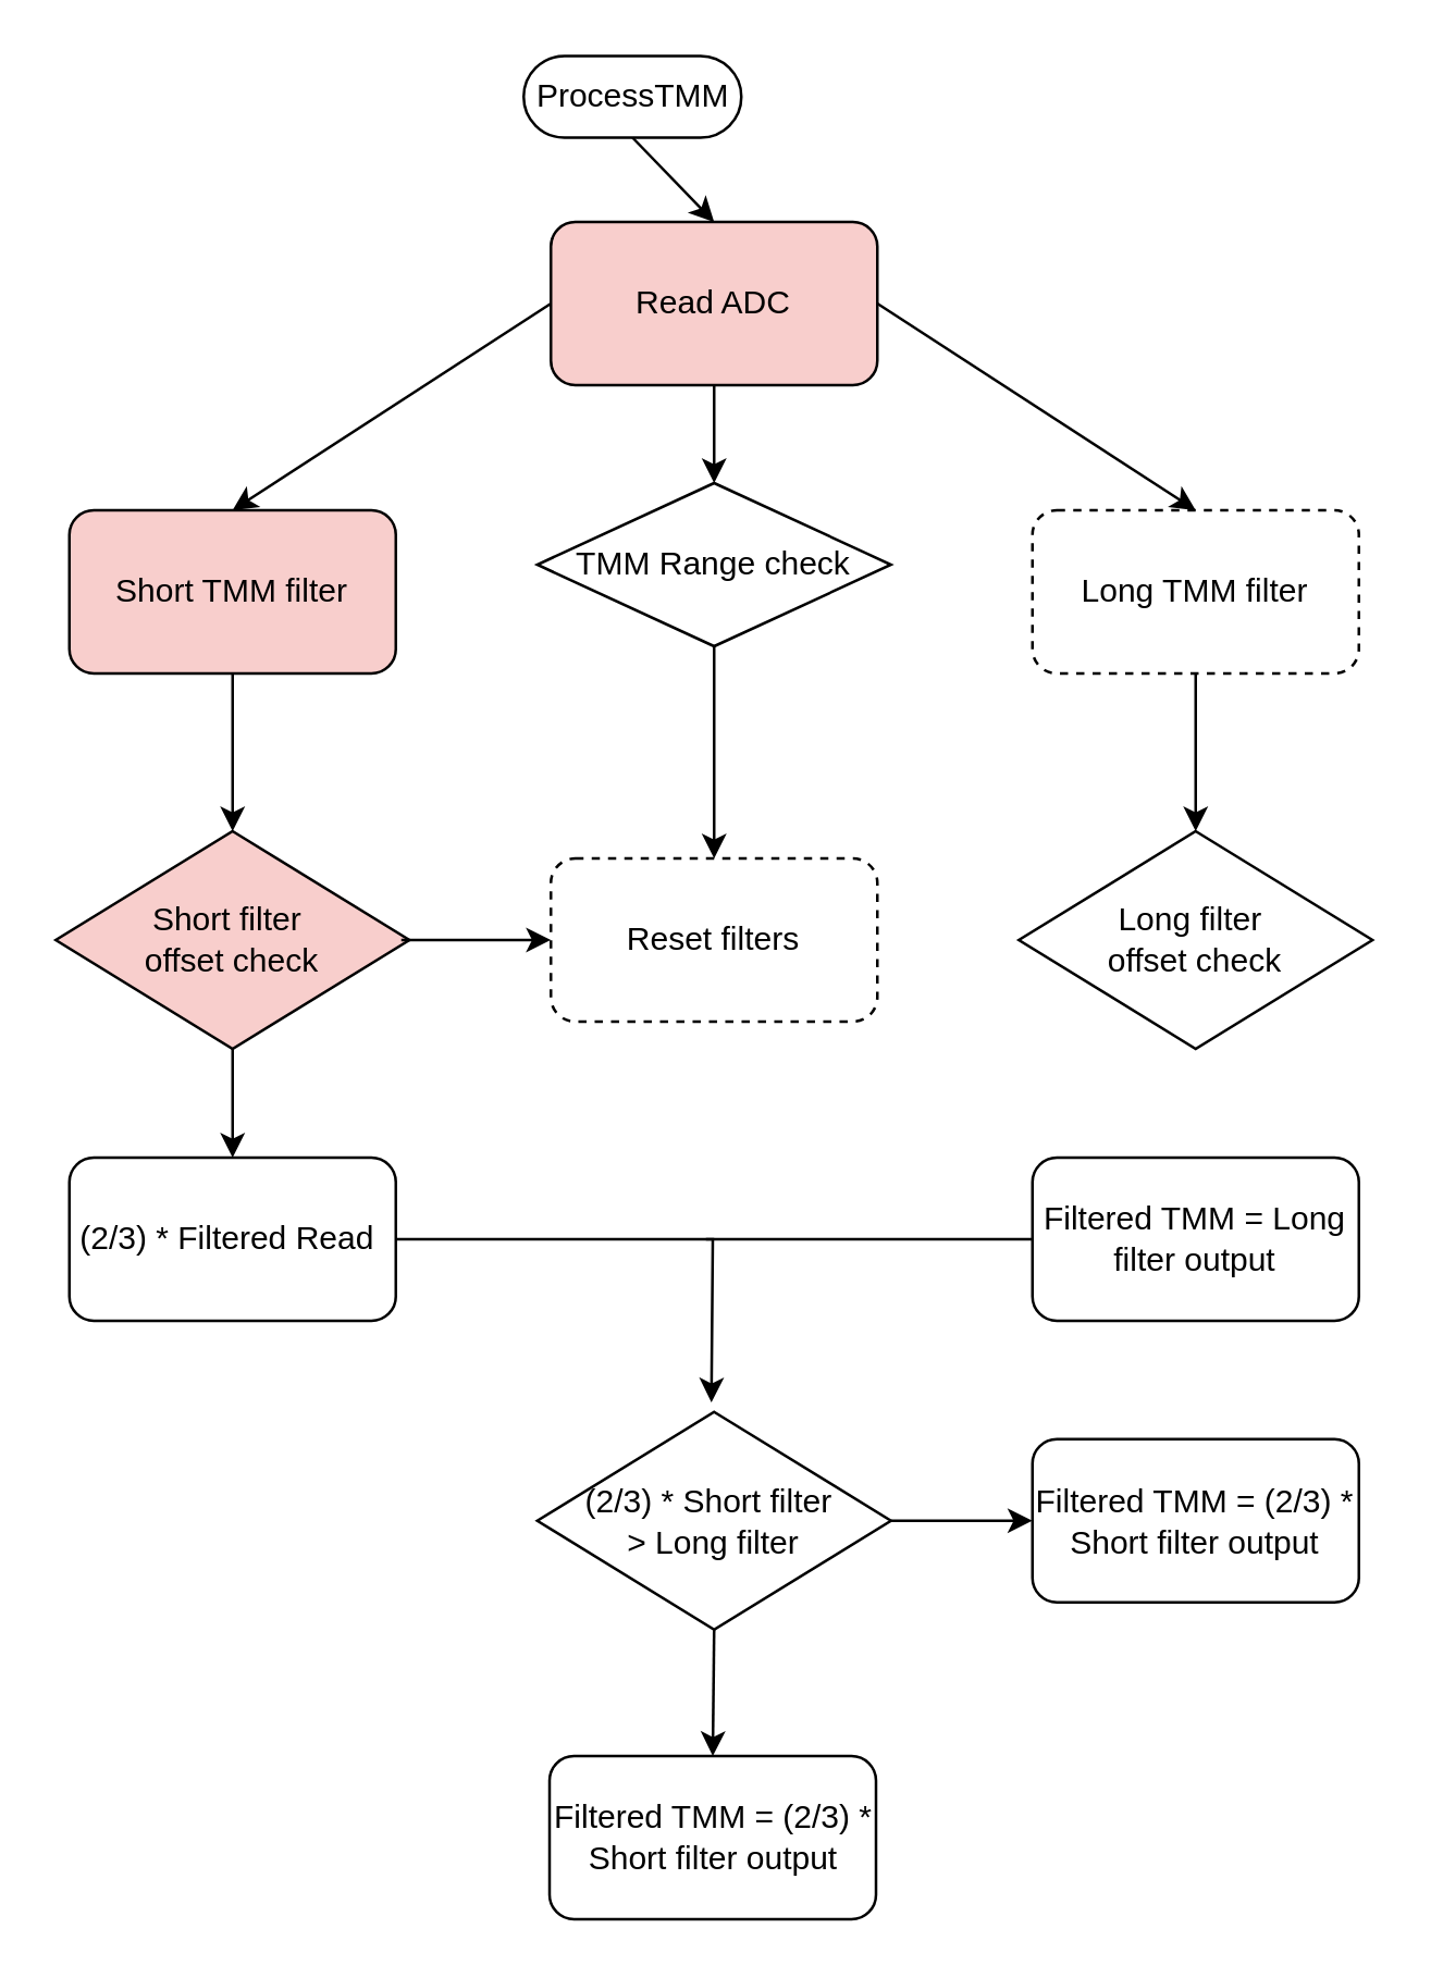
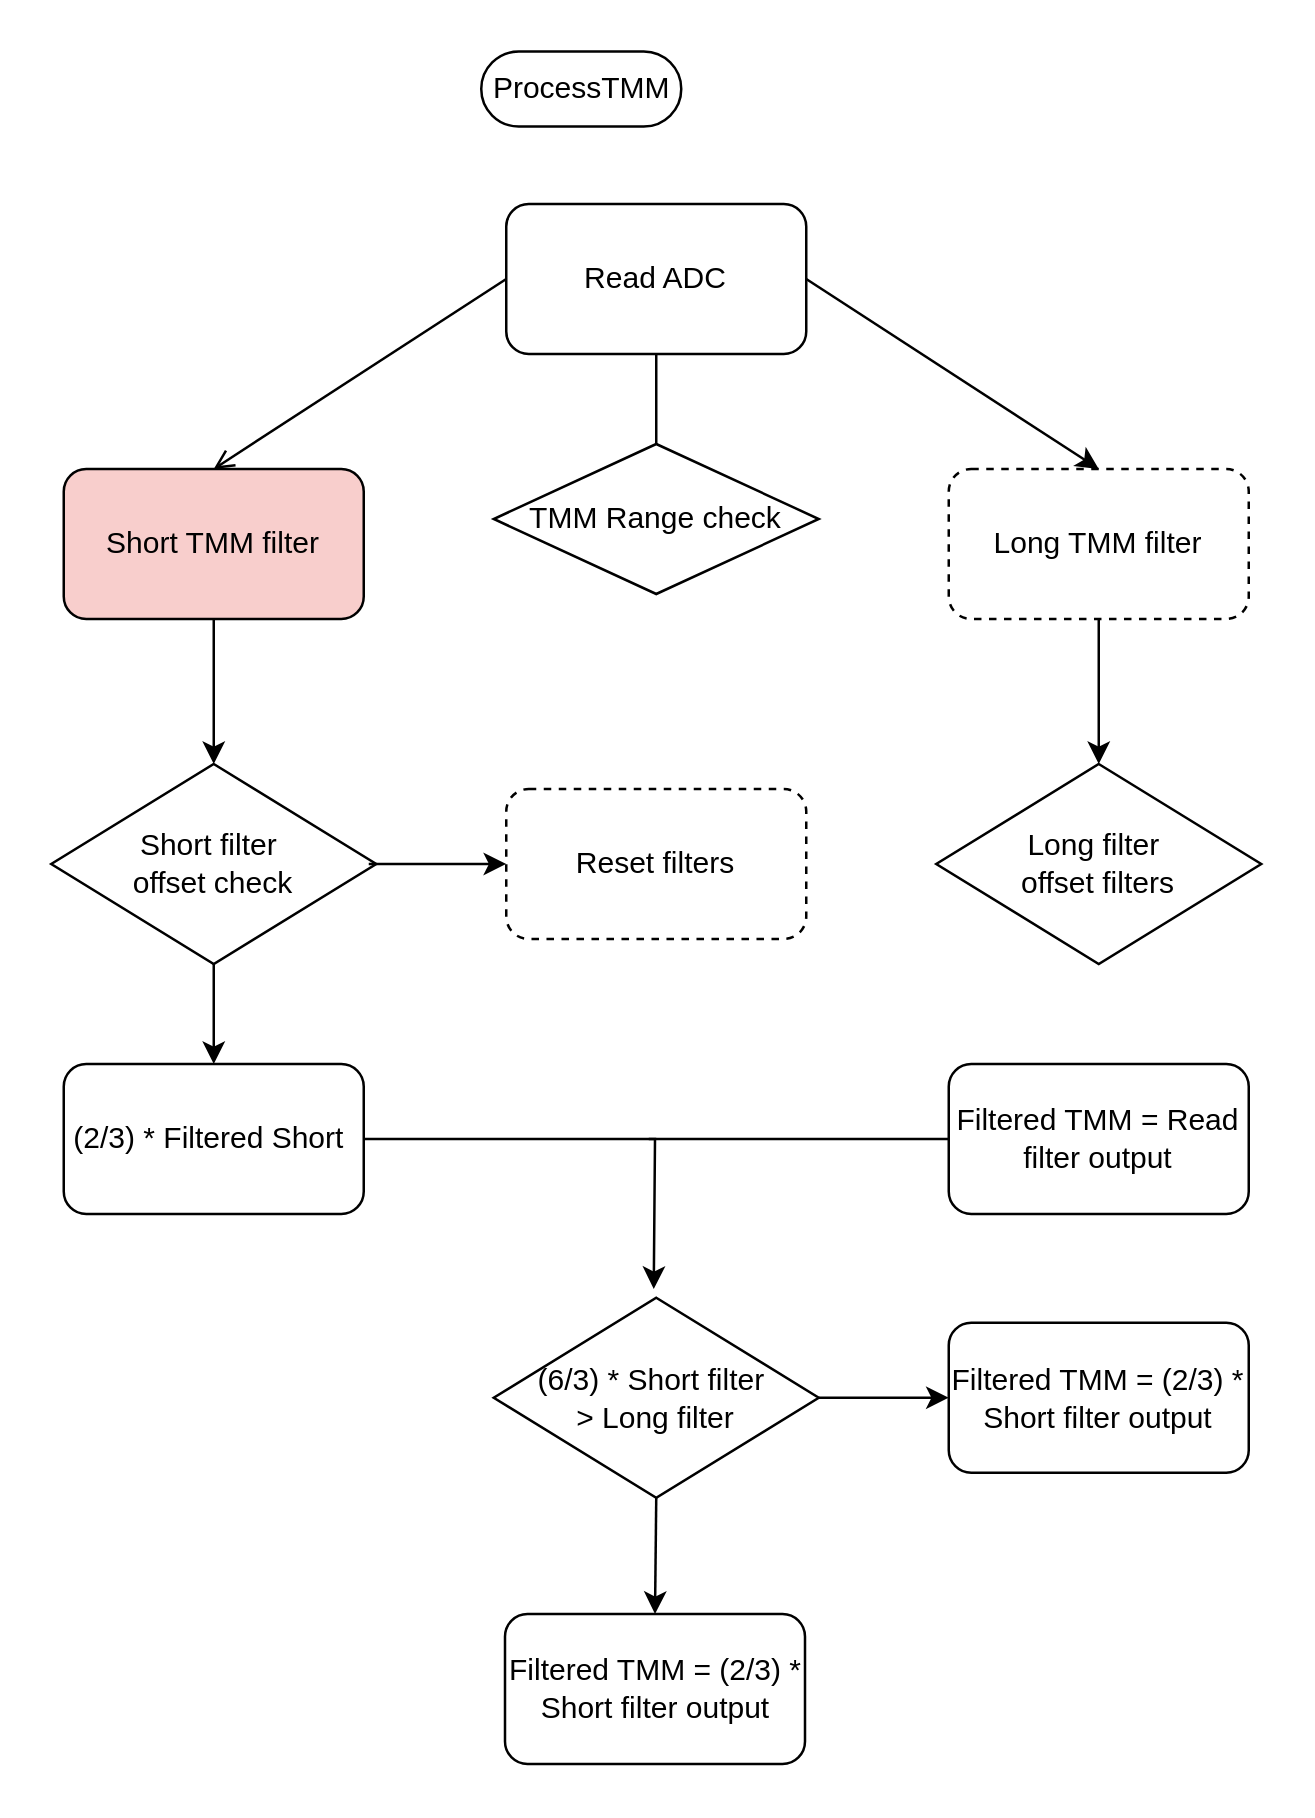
  <mxCell id="0" />
  <mxCell id="1" parent="0" />
  <mxCell id="2" value="ProcessTMM" parent="1" vertex="1" style="html=1;dashed=0;whitespace=wrap;shape=mxgraph.dfd.start"><mxGeometry x="192" y="20" as="geometry" width="80" height="30" /></mxCell>
- <mxCell id="3" value="Read ADC" parent="1" vertex="1" style="rounded=1;whiteSpace=wrap;html=1;fillColor=#f8cecc;"><mxGeometry as="geometry" y="81" x="202" width="120" height="60" /></mxCell>
+ <mxCell id="3" value="Read ADC" parent="1" vertex="1" style="rounded=1;whiteSpace=wrap;html=1;"><mxGeometry as="geometry" y="81" x="202" width="120" height="60" /></mxCell>
  <mxCell id="4" value="Short TMM filter" parent="1" vertex="1" style="rounded=1;whiteSpace=wrap;html=1;fillColor=#f8cecc;"><mxGeometry as="geometry" y="187" x="25" width="120" height="60" /></mxCell>
  <mxCell id="5" value="Long TMM filter" parent="1" vertex="1" style="rounded=1;whiteSpace=wrap;html=1;dashed=1;"><mxGeometry as="geometry" y="187" x="379" width="120" height="60" /></mxCell>
  <mxCell id="6" value="TMM Range check" parent="1" vertex="1" style="rhombus;whiteSpace=wrap;html=1;"><mxGeometry x="197" y="177" as="geometry" width="130" height="60" /></mxCell>
- <mxCell id="7" value="" parent="1" style="endArrow=classic;html=1;exitX=0.5;exitY=1;exitDx=0;exitDy=0;entryX=0.5;entryY=0;entryDx=0;entryDy=0;" target="6" source="3" edge="1"><mxGeometry as="geometry" width="50" height="50" relative="1"><mxPoint as="sourcePoint" y="325" x="29" /><mxPoint as="targetPoint" y="275" x="79" /></mxGeometry></mxCell>
+ <mxCell id="7" value="" parent="1" style="endArrow=none;html=1;exitX=0.5;exitY=1;exitDx=0;exitDy=0;entryX=0.5;entryY=0;entryDx=0;entryDy=0;" target="6" source="3" edge="1"><mxGeometry as="geometry" width="50" height="50" relative="1"><mxPoint as="sourcePoint" y="325" x="29" /><mxPoint as="targetPoint" y="275" x="79" /></mxGeometry></mxCell>
  <mxCell id="8" value="" parent="1" style="endArrow=classic;html=1;entryX=0.5;entryY=0;entryDx=0;entryDy=0;" target="5" edge="1"><mxGeometry as="geometry" width="50" height="50" relative="1"><mxPoint as="sourcePoint" y="111" x="322" /><mxPoint as="targetPoint" y="61" x="372" /></mxGeometry></mxCell>
- <mxCell id="9" value="" parent="1" style="endArrow=classic;html=1;exitX=0;exitY=0.5;exitDx=0;exitDy=0;entryX=0.5;entryY=0;entryDx=0;entryDy=0;" target="4" source="3" edge="1"><mxGeometry as="geometry" width="50" height="50" relative="1"><mxPoint as="sourcePoint" y="325" x="29" /><mxPoint as="targetPoint" y="275" x="79" /></mxGeometry></mxCell>
- <mxCell id="10" value="" parent="1" style="endArrow=classic;html=1;exitX=0.5;exitY=1;exitDx=0;exitDy=0;entryX=0.5;entryY=0;entryDx=0;entryDy=0;" target="11" source="6" edge="1"><mxGeometry as="geometry" width="50" height="50" relative="1"><mxPoint as="sourcePoint" y="325" x="29" /><mxPoint as="targetPoint" y="305" x="262" /></mxGeometry></mxCell>
+ <mxCell id="9" value="" parent="1" style="endArrow=open;html=1;exitX=0;exitY=0.5;exitDx=0;exitDy=0;entryX=0.5;entryY=0;entryDx=0;entryDy=0;" target="4" source="3" edge="1"><mxGeometry as="geometry" width="50" height="50" relative="1"><mxPoint as="sourcePoint" y="325" x="29" /><mxPoint as="targetPoint" y="275" x="79" /></mxGeometry></mxCell>
  <mxCell id="11" value="Reset filters" parent="1" vertex="1" style="rounded=1;whiteSpace=wrap;html=1;dashed=1;"><mxGeometry as="geometry" y="315" x="202" width="120" height="60" /></mxCell>
  <mxCell id="12" value="" parent="1" style="endArrow=classic;html=1;exitX=0.5;exitY=1;exitDx=0;exitDy=0;entryX=0.5;entryY=0;entryDx=0;entryDy=0;" source="4" edge="1"><mxGeometry as="geometry" width="50" height="50" relative="1"><mxPoint as="sourcePoint" y="435" x="-101" /><mxPoint as="targetPoint" y="305" x="85" /></mxGeometry></mxCell>
  <mxCell id="13" value="" parent="1" style="endArrow=classic;html=1;exitX=0.5;exitY=1;exitDx=0;exitDy=0;entryX=0.5;entryY=0;entryDx=0;entryDy=0;" source="5" edge="1"><mxGeometry as="geometry" width="50" height="50" relative="1"><mxPoint as="sourcePoint" y="435" x="-101" /><mxPoint as="targetPoint" y="305" x="439" /></mxGeometry></mxCell>
  <mxCell id="14" parent="1" style="edgeStyle=orthogonalEdgeStyle;rounded=0;orthogonalLoop=1;jettySize=auto;html=1;exitX=0.5;exitY=1;exitDx=0;exitDy=0;entryX=0.5;entryY=0;entryDx=0;entryDy=0;" target="23" source="15" edge="1"><mxGeometry as="geometry" relative="1" /></mxCell>
- <mxCell id="15" value="Short filter&amp;nbsp;&lt;br&gt;offset check" parent="1" vertex="1" style="rhombus;whiteSpace=wrap;html=1;fillColor=#f8cecc;"><mxGeometry as="geometry" y="305" x="20" width="130" height="80" /></mxCell>
- <mxCell id="16" value="Long filter&amp;nbsp;&lt;br&gt;offset check" parent="1" vertex="1" style="rhombus;whiteSpace=wrap;html=1;"><mxGeometry as="geometry" y="305" x="374" width="130" height="80" /></mxCell>
+ <mxCell id="15" value="Short filter&amp;nbsp;&lt;br&gt;offset check" parent="1" vertex="1" style="rhombus;whiteSpace=wrap;html=1;"><mxGeometry as="geometry" y="305" x="20" width="130" height="80" /></mxCell>
+ <mxCell id="16" value="Long filter&amp;nbsp;&lt;br&gt;offset filters" parent="1" vertex="1" style="rhombus;whiteSpace=wrap;html=1;"><mxGeometry as="geometry" y="305" x="374" width="130" height="80" /></mxCell>
  <mxCell id="17" value="" parent="1" style="endArrow=classic;html=1;entryX=0;entryY=0.5;entryDx=0;entryDy=0;" target="11" edge="1"><mxGeometry as="geometry" width="50" height="50" relative="1"><mxPoint as="sourcePoint" y="345" x="147" /><mxPoint as="targetPoint" y="295" x="197" /></mxGeometry></mxCell>
- <mxCell id="18" value="(2/3) * Short filter&amp;nbsp;&lt;br&gt;&amp;gt; Long filter" parent="1" vertex="1" style="rhombus;whiteSpace=wrap;html=1;"><mxGeometry as="geometry" y="518.5" x="197" width="130" height="80" /></mxCell>
- <mxCell id="19" value="Filtered TMM = Long filter output" parent="1" vertex="1" style="rounded=1;whiteSpace=wrap;html=1;"><mxGeometry as="geometry" y="425" x="379" width="120" height="60" /></mxCell>
+ <mxCell id="18" value="(6/3) * Short filter&amp;nbsp;&lt;br&gt;&amp;gt; Long filter" parent="1" vertex="1" style="rhombus;whiteSpace=wrap;html=1;"><mxGeometry as="geometry" y="518.5" x="197" width="130" height="80" /></mxCell>
+ <mxCell id="19" value="Filtered TMM = Read filter output" parent="1" vertex="1" style="rounded=1;whiteSpace=wrap;html=1;"><mxGeometry as="geometry" y="425" x="379" width="120" height="60" /></mxCell>
  <mxCell id="20" value="Filtered TMM = (2/3) * Short filter output" parent="1" vertex="1" style="rounded=1;whiteSpace=wrap;html=1;"><mxGeometry as="geometry" y="528.5" x="379" width="120" height="60" /></mxCell>
- <mxCell id="21" value="" parent="1" style="endArrow=classic;html=1;exitX=0.5;exitY=0.5;exitDx=0;exitDy=15;exitPerimeter=0;entryX=0.5;entryY=0;entryDx=0;entryDy=0;" target="3" source="2" edge="1"><mxGeometry as="geometry" width="50" height="50" relative="1"><mxPoint as="sourcePoint" y="675" x="-101" /><mxPoint as="targetPoint" y="625" x="-51" /></mxGeometry></mxCell>
  <mxCell id="22" value="" parent="1" style="edgeStyle=orthogonalEdgeStyle;rounded=0;orthogonalLoop=1;jettySize=auto;html=1;" source="23" edge="1"><mxGeometry as="geometry" relative="1"><mxPoint as="targetPoint" y="515" x="261" /></mxGeometry></mxCell>
- <mxCell id="23" value="(2/3) * Filtered Read&amp;nbsp;" parent="1" vertex="1" style="rounded=1;whiteSpace=wrap;html=1;"><mxGeometry as="geometry" y="425" x="25" width="120" height="60" /></mxCell>
+ <mxCell id="23" value="(2/3) * Filtered Short&amp;nbsp;" parent="1" vertex="1" style="rounded=1;whiteSpace=wrap;html=1;"><mxGeometry as="geometry" y="425" x="25" width="120" height="60" /></mxCell>
  <mxCell id="24" value="" parent="1" style="endArrow=none;html=1;exitX=0;exitY=0.5;exitDx=0;exitDy=0;" source="19" edge="1"><mxGeometry as="geometry" width="50" height="50" relative="1"><mxPoint as="sourcePoint" y="815" x="19" /><mxPoint as="targetPoint" y="455" x="259" /></mxGeometry></mxCell>
  <mxCell id="25" value="Filtered TMM = (2/3) * Short filter output" parent="1" vertex="1" style="rounded=1;whiteSpace=wrap;html=1;"><mxGeometry as="geometry" y="645" x="201.5" width="120" height="60" /></mxCell>
  <mxCell id="26" value="" parent="1" style="endArrow=classic;html=1;exitX=0.5;exitY=1;exitDx=0;exitDy=0;entryX=0.5;entryY=0;entryDx=0;entryDy=0;" target="25" source="18" edge="1"><mxGeometry as="geometry" width="50" height="50" relative="1"><mxPoint as="sourcePoint" y="775" x="19" /><mxPoint as="targetPoint" y="725" x="69" /></mxGeometry></mxCell>
  <mxCell id="27" value="" parent="1" style="endArrow=classic;html=1;exitX=1;exitY=0.5;exitDx=0;exitDy=0;entryX=0;entryY=0.5;entryDx=0;entryDy=0;" target="20" source="18" edge="1"><mxGeometry as="geometry" width="50" height="50" relative="1"><mxPoint as="sourcePoint" y="775" x="19" /><mxPoint as="targetPoint" y="725" x="69" /></mxGeometry></mxCell>
